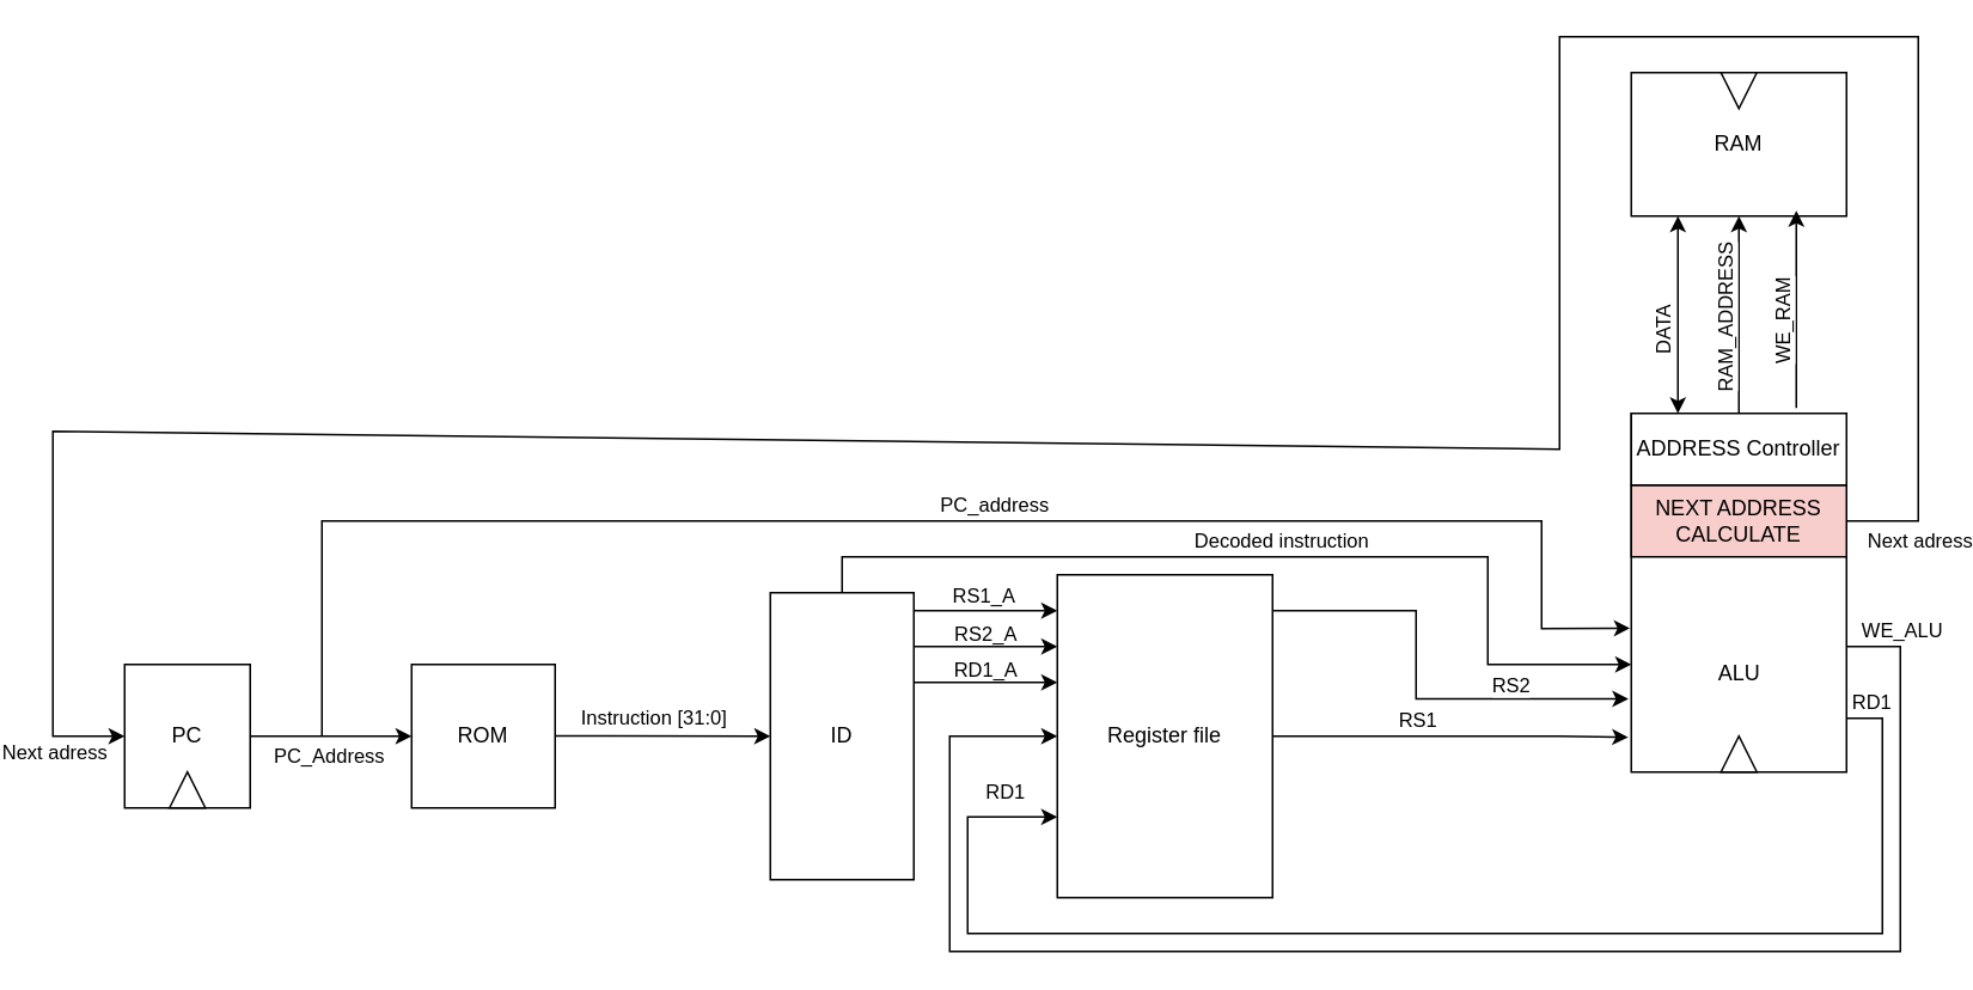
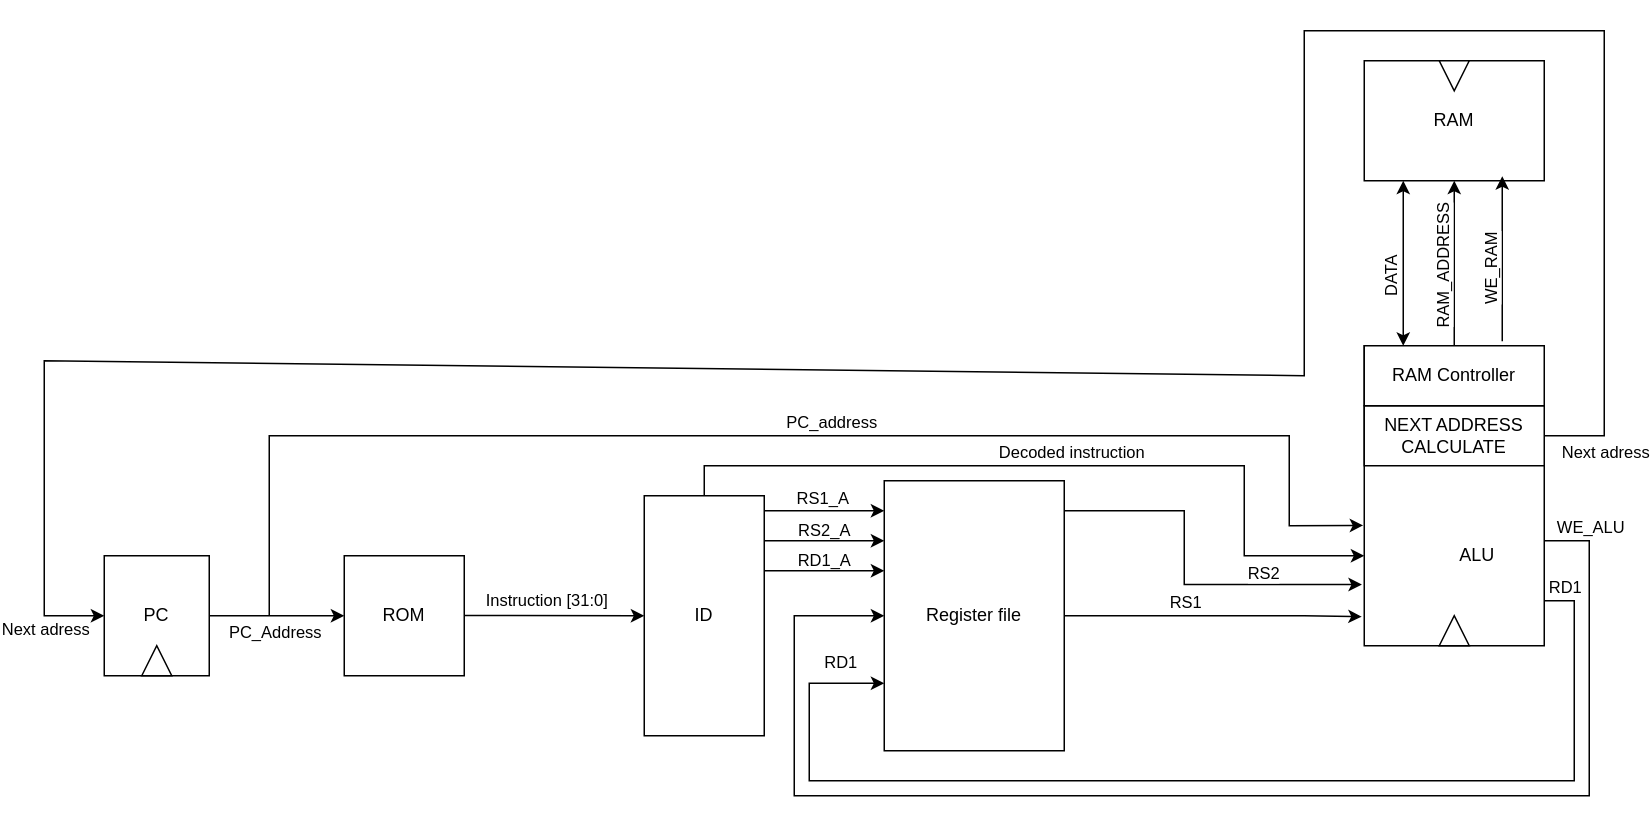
  <mxCell id="0" />
  <mxCell id="1" parent="0" />
  <mxCell id="2" value="ROM" style="rounded=0;whiteSpace=wrap;html=1;" parent="1" vertex="1"><mxGeometry x="220" y="370" width="80" height="80" as="geometry" /></mxCell>
  <mxCell id="3" style="edgeStyle=orthogonalEdgeStyle;rounded=0;orthogonalLoop=1;jettySize=auto;html=1;exitX=1;exitY=0.75;exitDx=0;exitDy=0;entryX=0;entryY=0.5;entryDx=0;entryDy=0;" parent="1" edge="1"><mxGeometry relative="1" as="geometry"><mxPoint x="1020" y="380" as="sourcePoint" /><mxPoint x="580" y="410" as="targetPoint" /><Array as="points"><mxPoint x="1020" y="360" /><mxPoint x="1050" y="360" /><mxPoint x="1050" y="530" /><mxPoint x="520" y="530" /><mxPoint x="520" y="410" /></Array></mxGeometry></mxCell>
  <mxCell id="4" value="WE_ALU" style="edgeLabel;html=1;align=center;verticalAlign=middle;resizable=0;points=[];" parent="3" vertex="1" connectable="0"><mxGeometry x="-0.833" y="-1" relative="1" as="geometry"><mxPoint x="1" y="-38" as="offset" /></mxGeometry></mxCell>
  <mxCell id="5" style="edgeStyle=none;rounded=0;html=1;exitX=0.25;exitY=0;exitDx=0;exitDy=0;entryX=0;entryY=0.7;entryDx=0;entryDy=0;entryPerimeter=0;" parent="1" source="7" target="29" edge="1"><mxGeometry relative="1" as="geometry"><Array as="points"><mxPoint x="460" y="330" /><mxPoint x="460" y="310" /><mxPoint x="820" y="310" /><mxPoint x="820" y="370" /></Array></mxGeometry></mxCell>
  <mxCell id="6" value="Decoded instruction" style="edgeLabel;html=1;align=center;verticalAlign=middle;resizable=0;points=[];" parent="5" vertex="1" connectable="0"><mxGeometry x="-0.01" y="-1" relative="1" as="geometry"><mxPoint x="17" y="-11" as="offset" /></mxGeometry></mxCell>
  <mxCell id="7" value="ID" style="rounded=0;whiteSpace=wrap;html=1;" parent="1" vertex="1"><mxGeometry x="420" y="330" width="80" height="160" as="geometry" /></mxCell>
  <mxCell id="8" value="" style="group;" parent="1" vertex="1" connectable="0"><mxGeometry x="60" y="370" width="70" height="80" as="geometry" /></mxCell>
  <mxCell id="9" value="PC" style="rounded=0;whiteSpace=wrap;html=1;movable=0;resizable=0;rotatable=0;deletable=0;editable=0;locked=1;connectable=0;" parent="8" vertex="1"><mxGeometry width="70" height="80" as="geometry" /></mxCell>
  <mxCell id="10" value="" style="triangle;whiteSpace=wrap;html=1;rotation=-90;" parent="8" vertex="1"><mxGeometry x="25" y="60" width="20" height="20" as="geometry" /></mxCell>
  <mxCell id="11" value="" style="endArrow=classic;html=1;rounded=0;" parent="1" edge="1"><mxGeometry width="50" height="50" relative="1" as="geometry"><mxPoint x="130" y="410" as="sourcePoint" /><mxPoint x="220" y="410" as="targetPoint" /></mxGeometry></mxCell>
  <mxCell id="12" value="PC_Address" style="edgeLabel;html=1;align=center;verticalAlign=middle;resizable=0;points=[];" parent="11" vertex="1" connectable="0"><mxGeometry x="-0.27" relative="1" as="geometry"><mxPoint x="10" y="10" as="offset" /></mxGeometry></mxCell>
  <mxCell id="13" value="" style="endArrow=classic;html=1;rounded=0;entryX=0;entryY=0.5;entryDx=0;entryDy=0;" parent="1" target="7" edge="1"><mxGeometry width="50" height="50" relative="1" as="geometry"><mxPoint x="300" y="409.8" as="sourcePoint" /><mxPoint x="380" y="409.8" as="targetPoint" /></mxGeometry></mxCell>
  <mxCell id="14" value="Instruction [31:0]" style="edgeLabel;html=1;align=center;verticalAlign=middle;resizable=0;points=[];" parent="13" vertex="1" connectable="0"><mxGeometry x="-0.27" relative="1" as="geometry"><mxPoint x="11" y="-10" as="offset" /></mxGeometry></mxCell>
  <mxCell id="15" value="" style="endArrow=classic;html=1;rounded=0;" parent="1" edge="1"><mxGeometry width="50" height="50" relative="1" as="geometry"><mxPoint x="500" y="340" as="sourcePoint" /><mxPoint x="580" y="340" as="targetPoint" /></mxGeometry></mxCell>
  <mxCell id="16" value="RS1_A" style="edgeLabel;html=1;align=center;verticalAlign=middle;resizable=0;points=[];" parent="15" vertex="1" connectable="0"><mxGeometry x="-0.85" relative="1" as="geometry"><mxPoint x="32" y="-9" as="offset" /></mxGeometry></mxCell>
  <mxCell id="17" value="" style="endArrow=classic;html=1;rounded=0;" parent="1" edge="1"><mxGeometry width="50" height="50" relative="1" as="geometry"><mxPoint x="500" y="360" as="sourcePoint" /><mxPoint x="580" y="360" as="targetPoint" /></mxGeometry></mxCell>
  <mxCell id="18" value="RS2_A" style="edgeLabel;html=1;align=center;verticalAlign=middle;resizable=0;points=[];" parent="17" vertex="1" connectable="0"><mxGeometry x="0.07" relative="1" as="geometry"><mxPoint x="-4" y="-8" as="offset" /></mxGeometry></mxCell>
  <mxCell id="19" value="" style="endArrow=classic;html=1;rounded=0;" parent="1" edge="1"><mxGeometry width="50" height="50" relative="1" as="geometry"><mxPoint x="500" y="380" as="sourcePoint" /><mxPoint x="580" y="380" as="targetPoint" /></mxGeometry></mxCell>
  <mxCell id="20" value="RD1_A" style="edgeLabel;html=1;align=center;verticalAlign=middle;resizable=0;points=[];" parent="19" vertex="1" connectable="0"><mxGeometry y="-2" relative="1" as="geometry"><mxPoint x="-1" y="-10" as="offset" /></mxGeometry></mxCell>
  <mxCell id="21" style="edgeStyle=orthogonalEdgeStyle;rounded=0;orthogonalLoop=1;jettySize=auto;html=1;exitX=1;exitY=0.5;exitDx=0;exitDy=0;entryX=-0.013;entryY=0.796;entryDx=0;entryDy=0;entryPerimeter=0;" parent="1" source="28" target="29" edge="1"><mxGeometry relative="1" as="geometry"><Array as="points"><mxPoint x="700" y="340" /><mxPoint x="780" y="340" /><mxPoint x="780" y="390" /><mxPoint x="898" y="390" /></Array><mxPoint x="770" y="310" as="targetPoint" /></mxGeometry></mxCell>
  <mxCell id="22" value="RS2" style="edgeLabel;html=1;align=center;verticalAlign=middle;resizable=0;points=[];" parent="21" vertex="1" connectable="0"><mxGeometry x="0.612" relative="1" as="geometry"><mxPoint x="-4" y="-8" as="offset" /></mxGeometry></mxCell>
  <mxCell id="23" style="edgeStyle=orthogonalEdgeStyle;rounded=0;orthogonalLoop=1;jettySize=auto;html=1;exitX=1;exitY=0.5;exitDx=0;exitDy=0;entryX=-0.014;entryY=0.903;entryDx=0;entryDy=0;entryPerimeter=0;" parent="1" source="28" target="29" edge="1"><mxGeometry relative="1" as="geometry"><mxPoint x="820" y="400" as="targetPoint" /><Array as="points"><mxPoint x="860" y="410" /></Array></mxGeometry></mxCell>
  <mxCell id="24" value="RS1" style="edgeLabel;html=1;align=center;verticalAlign=middle;resizable=0;points=[];" parent="23" vertex="1" connectable="0"><mxGeometry x="-0.207" relative="1" as="geometry"><mxPoint x="1" y="-10" as="offset" /></mxGeometry></mxCell>
  <mxCell id="25" style="edgeStyle=orthogonalEdgeStyle;rounded=0;orthogonalLoop=1;jettySize=auto;html=1;exitX=0;exitY=0.75;exitDx=0;exitDy=0;endArrow=none;endFill=0;startArrow=classic;startFill=1;entryX=1;entryY=0.25;entryDx=0;entryDy=0;" parent="1" source="28" target="29" edge="1"><mxGeometry relative="1" as="geometry"><mxPoint x="750" y="490" as="targetPoint" /><Array as="points"><mxPoint x="530" y="455" /><mxPoint x="530" y="520" /><mxPoint x="1040" y="520" /><mxPoint x="1040" y="400" /><mxPoint x="1020" y="400" /></Array></mxGeometry></mxCell>
  <mxCell id="26" value="RD1" style="edgeLabel;html=1;align=center;verticalAlign=middle;resizable=0;points=[];" parent="25" vertex="1" connectable="0"><mxGeometry x="-0.907" y="1" relative="1" as="geometry"><mxPoint x="494" y="-66" as="offset" /></mxGeometry></mxCell>
  <mxCell id="27" value="RD1" style="edgeLabel;html=1;align=center;verticalAlign=middle;resizable=0;points=[];" parent="25" vertex="1" connectable="0"><mxGeometry x="-0.813" relative="1" as="geometry"><mxPoint x="20" y="-48" as="offset" /></mxGeometry></mxCell>
  <mxCell id="28" value="Register file" style="rounded=0;whiteSpace=wrap;html=1;" parent="1" vertex="1"><mxGeometry x="580" y="320" width="120" height="180" as="geometry" /></mxCell>
  <mxCell id="29" value="" style="rounded=0;whiteSpace=wrap;html=1;" parent="1" vertex="1"><mxGeometry x="900" y="230" width="120" height="200" as="geometry" /></mxCell>
  <mxCell id="30" style="edgeStyle=none;html=1;rounded=0;exitX=1;exitY=0.5;exitDx=0;exitDy=0;" parent="1" source="32" edge="1"><mxGeometry relative="1" as="geometry"><mxPoint x="60" y="410" as="targetPoint" /><Array as="points"><mxPoint x="1060" y="290" /><mxPoint x="1060" y="20" /><mxPoint x="860" y="20" /><mxPoint x="860" y="250" /><mxPoint x="20" y="240" /><mxPoint x="20" y="410" /></Array><mxPoint x="1040" y="700" as="sourcePoint" /></mxGeometry></mxCell>
  <mxCell id="31" value="Next adress" style="edgeLabel;html=1;align=center;verticalAlign=middle;resizable=0;points=[];rotation=0;" parent="30" vertex="1" connectable="0"><mxGeometry x="-0.943" y="1" relative="1" as="geometry"><mxPoint x="1" y="21" as="offset" /></mxGeometry></mxCell>
- <mxCell id="32" value="NEXT ADDRESS CALCULATE" style="rounded=0;whiteSpace=wrap;html=1;fillColor=#f8cecc;" parent="1" vertex="1"><mxGeometry x="900" y="270" width="120" height="40" as="geometry" /></mxCell>
+ <mxCell id="32" value="NEXT ADDRESS CALCULATE" style="rounded=0;whiteSpace=wrap;html=1;" parent="1" vertex="1"><mxGeometry x="900" y="270" width="120" height="40" as="geometry" /></mxCell>
  <mxCell id="33" value="RAM" style="rounded=0;whiteSpace=wrap;html=1;" parent="1" vertex="1"><mxGeometry x="900" y="40" width="120" height="80" as="geometry" /></mxCell>
  <mxCell id="34" value="" style="endArrow=classic;html=1;rounded=0;startArrow=classic;startFill=1;" parent="1" edge="1"><mxGeometry width="50" height="50" relative="1" as="geometry"><mxPoint x="926" y="230" as="sourcePoint" /><mxPoint x="926" y="120" as="targetPoint" /></mxGeometry></mxCell>
  <mxCell id="35" value="DATA" style="edgeLabel;html=1;align=center;verticalAlign=middle;resizable=0;points=[];rotation=-90;" parent="34" vertex="1" connectable="0"><mxGeometry x="-0.333" y="-1" relative="1" as="geometry"><mxPoint x="-10" y="-8" as="offset" /></mxGeometry></mxCell>
  <mxCell id="36" value="" style="endArrow=classic;html=1;rounded=0;" parent="1" edge="1"><mxGeometry width="50" height="50" relative="1" as="geometry"><mxPoint x="960" y="230" as="sourcePoint" /><mxPoint x="960" y="120" as="targetPoint" /></mxGeometry></mxCell>
  <mxCell id="37" value="" style="endArrow=classic;html=1;rounded=0;" parent="1" edge="1"><mxGeometry width="50" height="50" relative="1" as="geometry"><mxPoint x="992" y="227" as="sourcePoint" /><mxPoint x="992" y="117" as="targetPoint" /></mxGeometry></mxCell>
  <mxCell id="38" value="WE_RAM" style="edgeLabel;html=1;align=center;verticalAlign=middle;resizable=0;points=[];rotation=-90;" parent="37" vertex="1" connectable="0"><mxGeometry x="-0.154" relative="1" as="geometry"><mxPoint x="-8" as="offset" /></mxGeometry></mxCell>
  <mxCell id="39" value="" style="triangle;whiteSpace=wrap;html=1;rotation=90;" parent="1" vertex="1"><mxGeometry x="950" y="40" width="20" height="20" as="geometry" /></mxCell>
  <mxCell id="40" value="RAM_ADDRESS" style="edgeLabel;html=1;align=center;verticalAlign=middle;resizable=0;points=[];rotation=-90;" parent="1" vertex="1" connectable="0"><mxGeometry x="950" y="172" as="geometry"><mxPoint x="-6" y="2.0" as="offset" /></mxGeometry></mxCell>
- <mxCell id="41" value="ADDRESS Controller" style="rounded=0;whiteSpace=wrap;html=1;" parent="1" vertex="1"><mxGeometry x="900" y="230" width="120" height="40" as="geometry" /></mxCell>
+ <mxCell id="41" value="RAM Controller" style="rounded=0;whiteSpace=wrap;html=1;" parent="1" vertex="1"><mxGeometry x="900" y="230" width="120" height="40" as="geometry" /></mxCell>
  <mxCell id="42" value="" style="triangle;whiteSpace=wrap;html=1;rotation=-90;" parent="1" vertex="1"><mxGeometry x="950" y="410" width="20" height="20" as="geometry" /></mxCell>
  <mxCell id="43" value="Next adress" style="edgeLabel;html=1;align=center;verticalAlign=middle;resizable=0;points=[];rotation=0;" parent="1" vertex="1" connectable="0"><mxGeometry x="20" y="418" as="geometry" /></mxCell>
- <mxCell id="44" value="ALU" style="text;html=1;align=center;verticalAlign=middle;resizable=0;points=[];autosize=1;strokeColor=none;fillColor=none;" parent="1" vertex="1"><mxGeometry x="935" y="360" width="50" height="30" as="geometry" /></mxCell>
+ <mxCell id="44" value="ALU" style="text;html=1;align=center;verticalAlign=middle;resizable=0;points=[];autosize=1;strokeColor=none;fillColor=none;" parent="1" vertex="1"><mxGeometry x="950" y="355" width="50" height="30" as="geometry" /></mxCell>
  <mxCell id="45" value="" style="endArrow=classic;html=1;rounded=0;entryX=-0.006;entryY=0.599;entryDx=0;entryDy=0;entryPerimeter=0;" parent="1" target="29" edge="1"><mxGeometry width="50" height="50" relative="1" as="geometry"><mxPoint x="170" y="410" as="sourcePoint" /><mxPoint x="760" y="280" as="targetPoint" /><Array as="points"><mxPoint x="170" y="290" /><mxPoint x="850" y="290" /><mxPoint x="850" y="350" /></Array></mxGeometry></mxCell>
  <mxCell id="46" value="PC_address" style="edgeLabel;html=1;align=center;verticalAlign=middle;resizable=0;points=[];" parent="45" vertex="1" connectable="0"><mxGeometry x="0.086" y="-1" relative="1" as="geometry"><mxPoint y="-11" as="offset" /></mxGeometry></mxCell>
